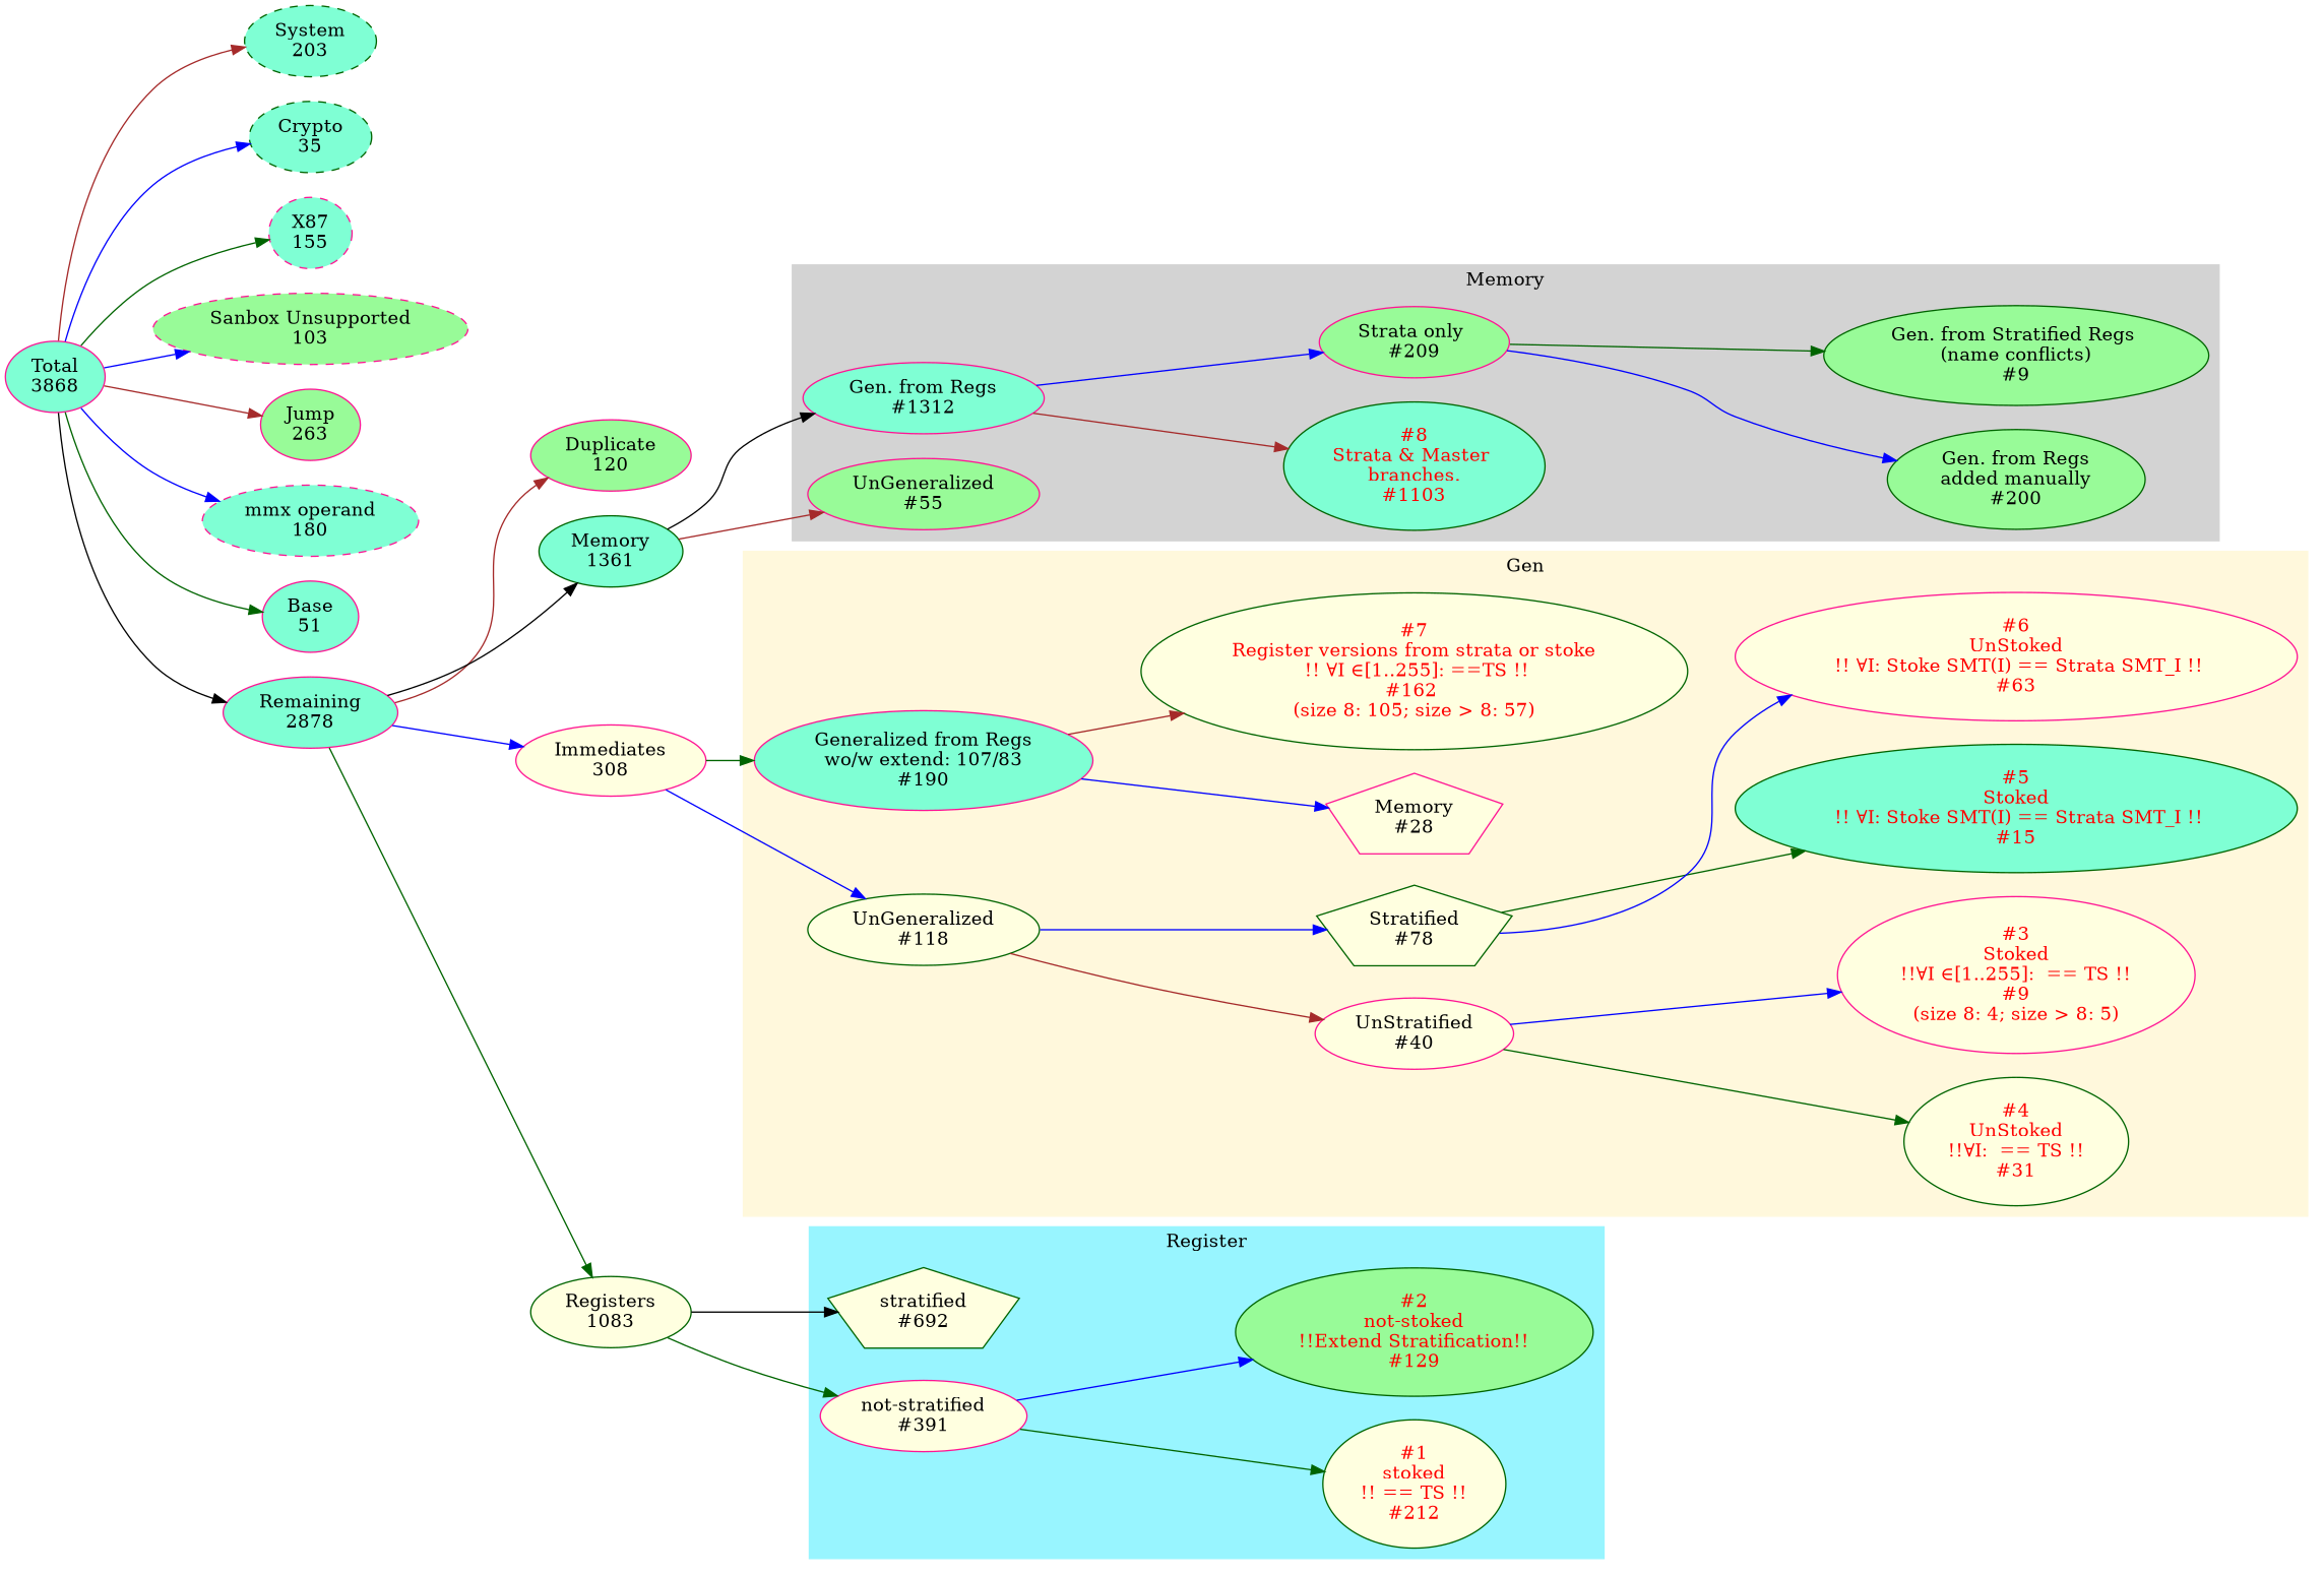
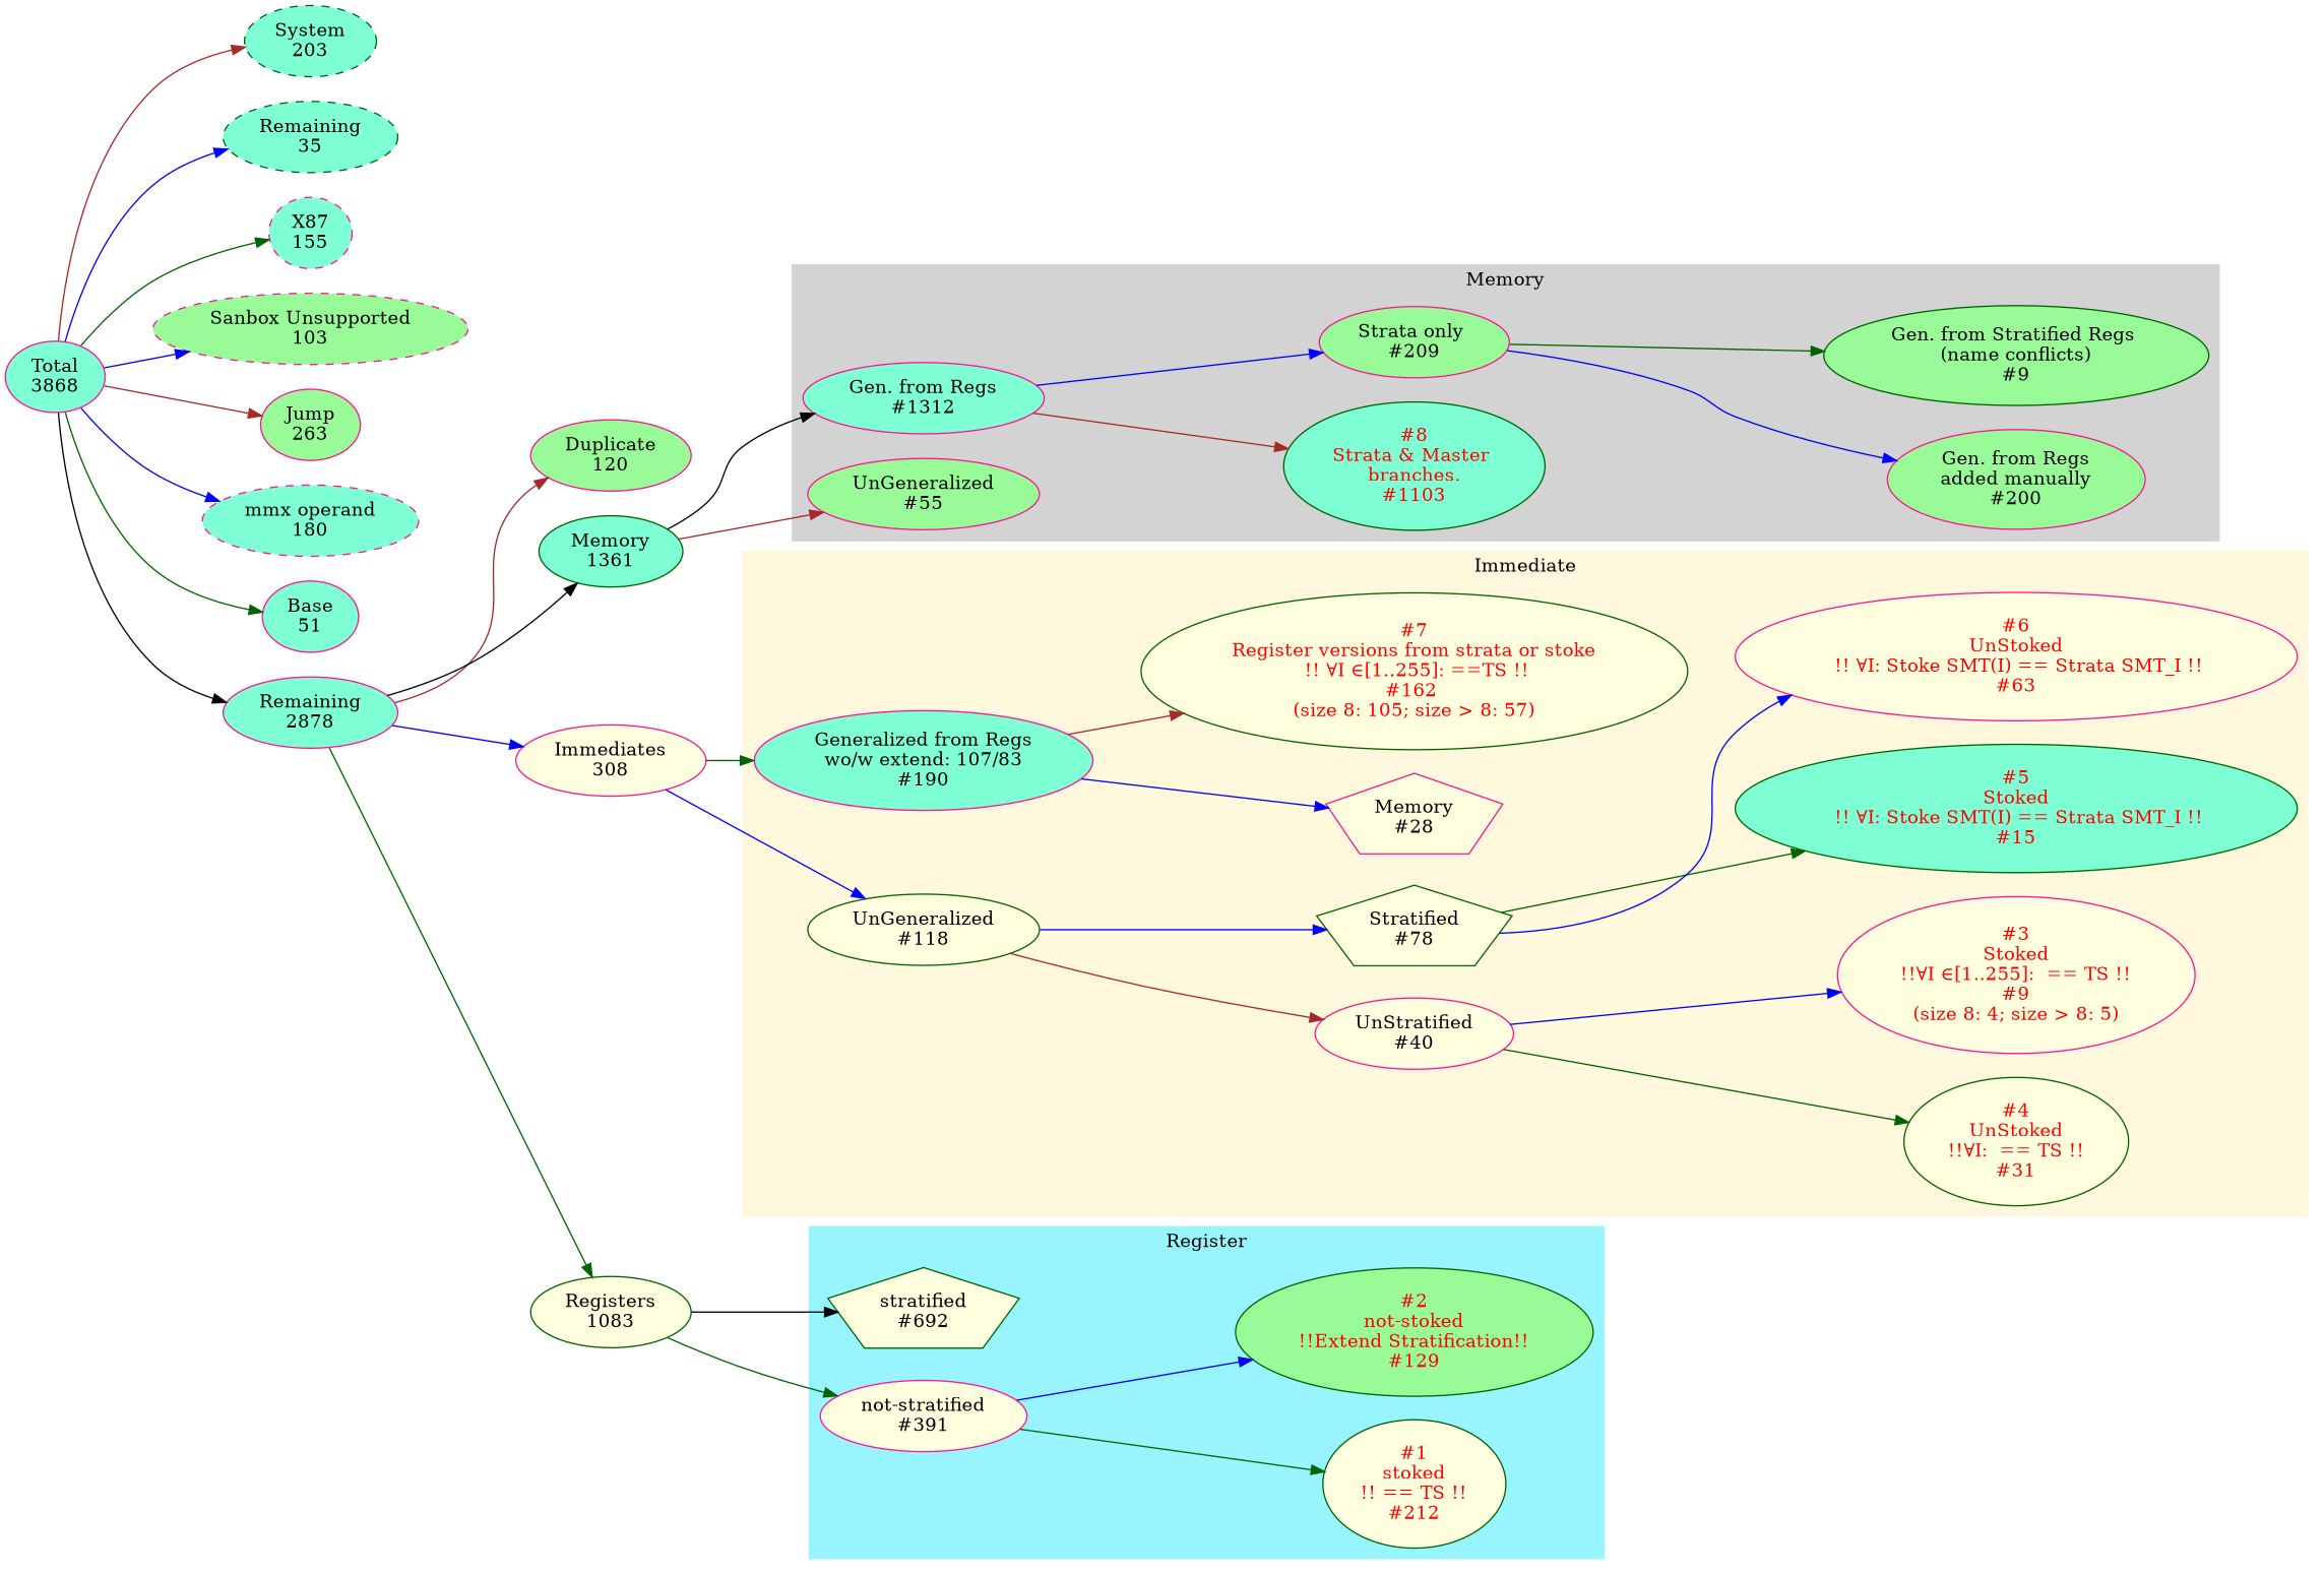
  digraph {
    rankdir=LR
    node [color=deeppink fillcolor=lightyellow style=filled]
    edge [color=blue]
    n1 [fillcolor=aquamarine label="Total\n3868"]
    n2 [color=darkgreen fillcolor=aquamarine label="System\n203" style="dashed,filled"]
-   n3 [color=darkgreen fillcolor=aquamarine label="Crypto\n35" style="dashed,filled"]
+   n3 [color=darkgreen fillcolor=aquamarine label="Remaining\n35" style="dashed,filled"]
    n4 [fillcolor=aquamarine label="X87\n155" style="dashed,filled"]
    n5 [fillcolor=palegreen label="Sanbox Unsupported\n103" style="dashed,filled"]
    n6 [fillcolor=palegreen label="Jump\n263"]
    n7 [fillcolor=aquamarine label="mmx operand\n180" style="dashed,filled"]
    n8 [fillcolor=aquamarine label="Base\n51"]
    n9 [fillcolor=aquamarine label="Remaining\n2878"]
    n10 [fillcolor=palegreen label="Duplicate\n120"]
    n11 [color=darkgreen fillcolor=aquamarine label="Memory\n1361"]
    n12 [label="Immediates\n308"]
    n13 [color=darkgreen label="Registers\n1083"]
    n14 [color=darkgreen label="stratified\n#692" shape=polygon sides=5]
    n15 [label="not-stratified\n#391"]
    n16 [color=darkgreen fontcolor=red label="#1\nstoked\n!! == TS !!\n#212"]
    n17 [color=darkgreen fillcolor=palegreen fontcolor=red label="#2\nnot-stoked\n!!Extend Stratification!!\n#129"]
    n18 [fillcolor=aquamarine label="Gen. from Regs\n#1312"]
    n19 [fillcolor=palegreen label="UnGeneralized\n#55"]
    n20 [color=darkgreen fillcolor=aquamarine fontcolor=red label="#8\nStrata & Master \nbranches.\n#1103"]
    n21 [fillcolor=palegreen label="Strata only \n#209"]
-   n22 [color=darkgreen fillcolor=palegreen label=" Gen. from Regs \nadded manually\n#200"]
+   n22 [fillcolor=palegreen label=" Gen. from Regs \nadded manually\n#200"]
    n23 [color=darkgreen fillcolor=palegreen label="Gen. from Stratified Regs \n(name conflicts)\n#9"]
    n24 [fillcolor=aquamarine label="Generalized from Regs\nwo/w extend: 107/83\n#190"]
    n25 [color=darkgreen label="UnGeneralized\n#118"]
    n26 [label="Memory\n#28" shape=polygon sides=5]
    n27 [label="UnStratified\n#40"]
    n28 [color=darkgreen label="Stratified\n#78" shape=polygon sides=5]
    n29 [color=darkgreen fontcolor=red label="#4\nUnStoked\n!!&#8704;I:  == TS !!\n#31"]
    n30 [color=darkgreen fillcolor=aquamarine fontcolor=red label="#5\nStoked\n !! &#8704;I: Stoke SMT(I) == Strata SMT_I !!\n#15"]
    n31 [fontcolor=red label="#6\nUnStoked\n !! &#8704;I: Stoke SMT(I) == Strata SMT_I !!\n#63"]
    n32 [color=darkgreen fontcolor=red label="#7\nRegister versions from strata or stoke\n !! &#8704;I &isin;[1..255]: ==TS !!\n#162 \n(size 8: 105; size > 8: 57)"]
    n33 [fontcolor=red label="#3\nStoked\n!!&#8704;I &isin;[1..255]:  == TS !!\n#9\n(size 8: 4; size > 8: 5)"]
    subgraph sub_1 {
      rank=same
      n1
    }
    subgraph sub_2 {
      rank=same
      n2
      n3
      n4
      n5
      n6
      n7
    }
    subgraph sub_3 {
      rank=same
      n8
      n9
    }
    subgraph sub_4 {
      rank=same
      n10
      n11
      n12
      n13
    }
    subgraph cluster_5 {
      color=cadetblue1
      label=Register
      style=filled
      subgraph sub_6 {
        color=cadetblue1
        label=Register
        rank=same
        style=filled
        n14
        n15
      }
      subgraph sub_7 {
        color=cadetblue1
        label=Register
        rank=same
        style=filled
        n16
        n17
      }
    }
    subgraph cluster_8 {
      color=lightgrey
      label=Memory
      style=filled
      n20
      n21
      n22
      n23
      subgraph sub_9 {
        color=lightgrey
        label=Memory
        rank=same
        style=filled
        n18
        n19
      }
    }
    subgraph cluster_10 {
      color=cornsilk
-     label=Gen
+     label=Immediate
      style=filled
      n32
      n33
      subgraph sub_11 {
        color=cornsilk
        label=Immediate
        rank=same
        style=filled
      }
      subgraph sub_12 {
        color=cornsilk
        label=Immediate
        rank=same
        style=filled
        n24
        n25
      }
      subgraph sub_13 {
        color=cornsilk
        label=Immediate
        rank=same
        style=filled
        n26
        n27
        n28
      }
      subgraph sub_14 {
        color=cornsilk
        label=Immediate
        rank=same
        style=filled
        n29
      }
      subgraph sub_15 {
        color=cornsilk
        label=Immediate
        rank=same
        style=filled
        n30
        n31
      }
    }
    n1 -> n2 [color=brown]
    n1 -> n3
    n1 -> n4 [color=darkgreen]
    n1 -> n5
    n1 -> n6 [color=brown]
    n1 -> n7
    n1 -> n8 [color=darkgreen]
    n1 -> n9 [color=black]
    n9 -> n10 [color=brown]
    n9 -> n11 [color=black]
    n9 -> n12
    n9 -> n13 [color=darkgreen]
    n11 -> n18 [color=black]
    n11 -> n19 [color=brown]
    n12 -> n24 [color=darkgreen]
    n12 -> n25
    n13 -> n14 [color=black]
    n13 -> n15 [color=darkgreen]
    n15 -> n16 [color=darkgreen]
    n15 -> n17
    n18 -> n20 [color=brown]
    n18 -> n21
    n21 -> n22
    n21 -> n23 [color=darkgreen]
    n24 -> n26
    n24 -> n32 [color=brown]
    n25 -> n27 [color=brown]
    n25 -> n28
    n27 -> n29 [color=darkgreen]
    n27 -> n33
    n28 -> n30 [color=darkgreen]
    n28 -> n31
  }
